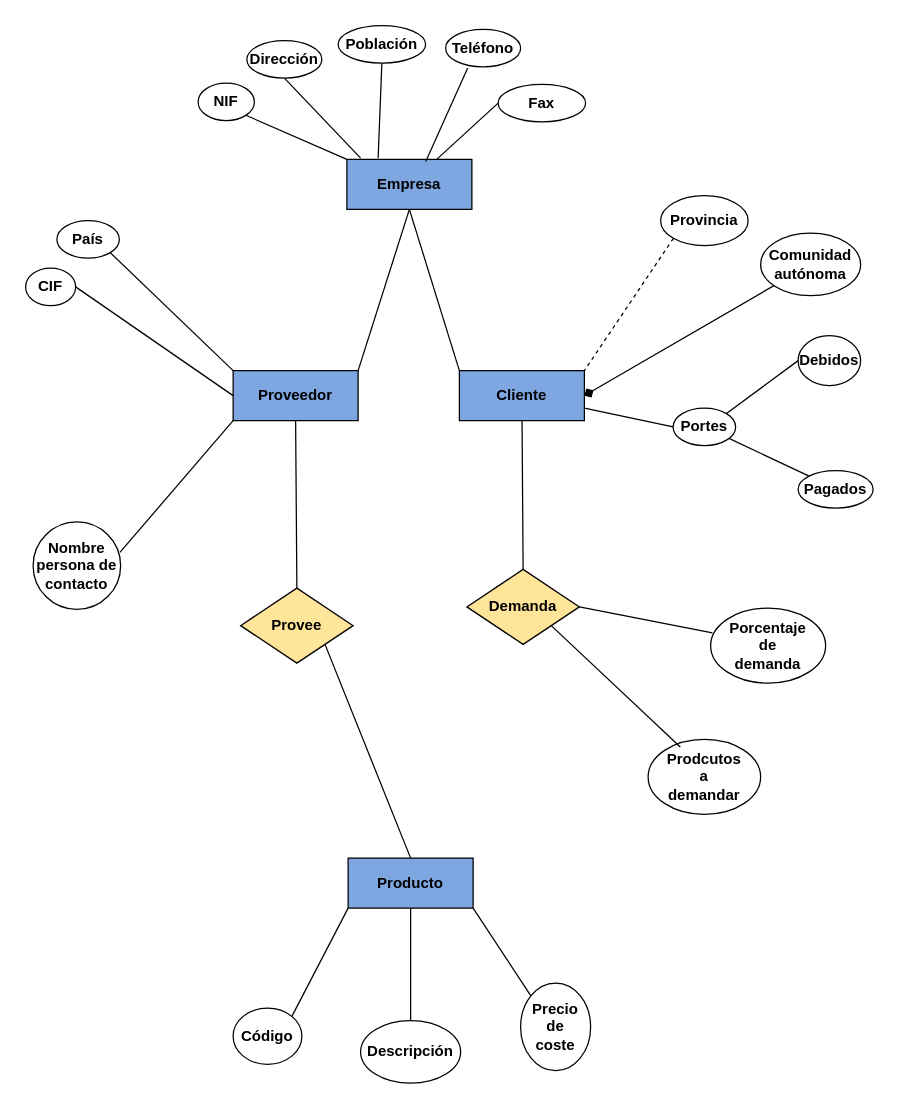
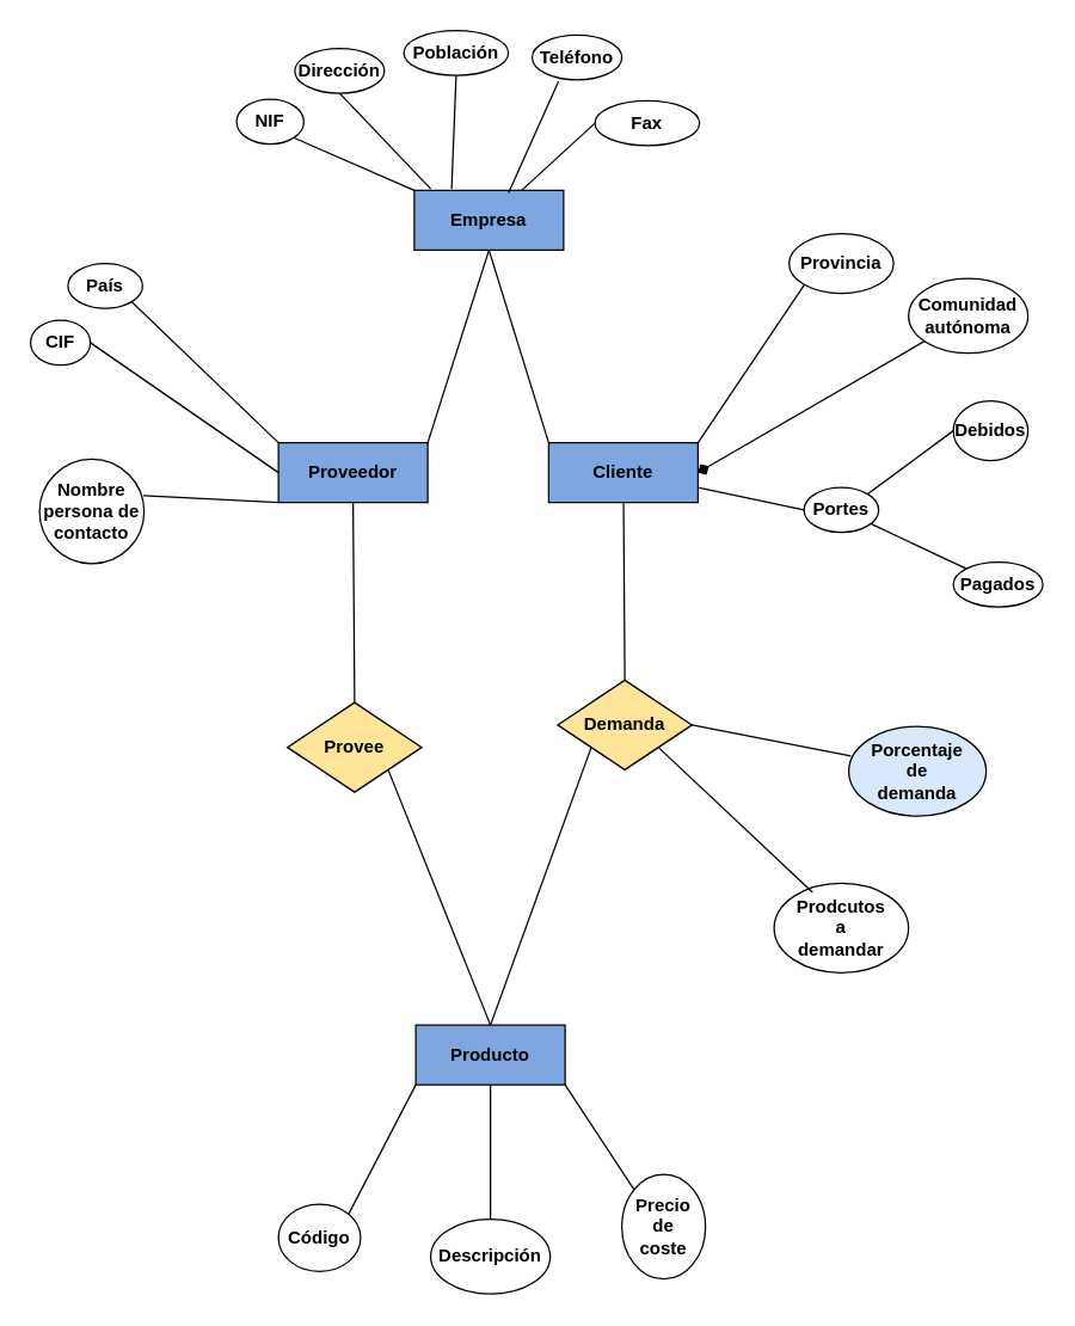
  <mxCell id="0" />
  <mxCell id="1" parent="0" />
  <mxCell id="2" value="&lt;b&gt;Empresa&lt;/b&gt;" style="whiteSpace=wrap;html=1;align=center;fillColor=#7EA6E0;" vertex="1" parent="1"><mxGeometry x="277" y="127" width="100" height="40" as="geometry" /></mxCell>
  <mxCell id="3" value="&lt;b&gt;Proveedor&lt;/b&gt;" style="whiteSpace=wrap;html=1;align=center;fillColor=#7EA6E0;" vertex="1" parent="1"><mxGeometry x="186" y="296" width="100" height="40" as="geometry" /></mxCell>
  <mxCell id="4" value="&lt;div&gt;&lt;b&gt;Cliente&lt;br&gt;&lt;/b&gt;&lt;/div&gt;" style="whiteSpace=wrap;html=1;align=center;fillColor=#7EA6E0;" vertex="1" parent="1"><mxGeometry x="367" y="296" width="100" height="40" as="geometry" /></mxCell>
  <mxCell id="5" value="&lt;b&gt;NIF&lt;/b&gt;" style="ellipse;whiteSpace=wrap;html=1;" vertex="1" parent="1"><mxGeometry x="158" y="66" width="45" height="30" as="geometry" /></mxCell>
  <mxCell id="6" value="&lt;b&gt;Dirección&lt;/b&gt;" style="ellipse;whiteSpace=wrap;html=1;" vertex="1" parent="1"><mxGeometry x="197" y="32" width="60" height="30" as="geometry" /></mxCell>
  <mxCell id="7" value="&lt;b&gt;Población&lt;/b&gt;" style="ellipse;whiteSpace=wrap;html=1;" vertex="1" parent="1"><mxGeometry x="270" y="20" width="70" height="30" as="geometry" /></mxCell>
  <mxCell id="8" value="&lt;b&gt;Teléfono&lt;/b&gt;" style="ellipse;whiteSpace=wrap;html=1;" vertex="1" parent="1"><mxGeometry x="356" y="23" width="60" height="30" as="geometry" /></mxCell>
  <mxCell id="9" value="&lt;b&gt;Fax&lt;/b&gt;" style="ellipse;whiteSpace=wrap;html=1;" vertex="1" parent="1"><mxGeometry x="398" y="67" width="70" height="30" as="geometry" /></mxCell>
  <mxCell id="10" value="" style="endArrow=none;html=1;rounded=0;entryX=0;entryY=0.5;entryDx=0;entryDy=0;" edge="1" parent="1" source="2" target="9"><mxGeometry width="50" height="50" relative="1" as="geometry"><mxPoint x="458" y="306" as="sourcePoint" /><mxPoint x="508" y="256" as="targetPoint" /></mxGeometry></mxCell>
  <mxCell id="11" value="" style="endArrow=none;html=1;rounded=0;exitX=0.631;exitY=0.041;exitDx=0;exitDy=0;exitPerimeter=0;entryX=0.294;entryY=1.029;entryDx=0;entryDy=0;entryPerimeter=0;" edge="1" parent="1" source="2" target="8"><mxGeometry width="50" height="50" relative="1" as="geometry"><mxPoint x="428" y="126" as="sourcePoint" /><mxPoint x="368" y="51" as="targetPoint" /><Array as="points" /></mxGeometry></mxCell>
  <mxCell id="12" value="" style="endArrow=none;html=1;rounded=0;entryX=0.5;entryY=1;entryDx=0;entryDy=0;" edge="1" parent="1" target="7"><mxGeometry width="50" height="50" relative="1" as="geometry"><mxPoint x="302" y="126" as="sourcePoint" /><mxPoint x="485" y="105" as="targetPoint" /></mxGeometry></mxCell>
  <mxCell id="13" value="" style="endArrow=none;html=1;rounded=0;entryX=0.5;entryY=1;entryDx=0;entryDy=0;" edge="1" parent="1" target="6"><mxGeometry width="50" height="50" relative="1" as="geometry"><mxPoint x="288" y="126" as="sourcePoint" /><mxPoint x="495" y="115" as="targetPoint" /><Array as="points" /></mxGeometry></mxCell>
  <mxCell id="14" value="" style="endArrow=none;html=1;rounded=0;entryX=1;entryY=1;entryDx=0;entryDy=0;exitX=0;exitY=0;exitDx=0;exitDy=0;" edge="1" parent="1" source="2" target="5"><mxGeometry width="50" height="50" relative="1" as="geometry"><mxPoint x="473" y="167" as="sourcePoint" /><mxPoint x="505" y="125" as="targetPoint" /></mxGeometry></mxCell>
  <mxCell id="15" value="&lt;b&gt;Provincia&lt;/b&gt;" style="ellipse;whiteSpace=wrap;html=1;" vertex="1" parent="1"><mxGeometry x="528" y="156" width="70" height="40" as="geometry" /></mxCell>
  <mxCell id="16" value="&lt;div&gt;&lt;b&gt;Comunidad&lt;/b&gt;&lt;/div&gt;&lt;div&gt;&lt;b&gt;autónoma&lt;br&gt;&lt;/b&gt;&lt;/div&gt;" style="ellipse;whiteSpace=wrap;html=1;" vertex="1" parent="1"><mxGeometry x="608" y="186" width="80" height="50" as="geometry" /></mxCell>
  <mxCell id="17" value="&lt;b&gt;Portes&lt;/b&gt;" style="ellipse;whiteSpace=wrap;html=1;" vertex="1" parent="1"><mxGeometry x="538" y="326" width="50" height="30" as="geometry" /></mxCell>
  <mxCell id="18" value="&lt;b&gt;Debidos&lt;/b&gt;" style="ellipse;whiteSpace=wrap;html=1;" vertex="1" parent="1"><mxGeometry x="638" y="268" width="50" height="40" as="geometry" /></mxCell>
  <mxCell id="19" value="&lt;b&gt;Pagados&lt;/b&gt;" style="ellipse;whiteSpace=wrap;html=1;" vertex="1" parent="1"><mxGeometry x="638" y="376" width="60" height="30" as="geometry" /></mxCell>
  <mxCell id="20" value="" style="endArrow=none;html=1;rounded=0;entryX=0;entryY=0;entryDx=0;entryDy=0;" edge="1" parent="1" source="17" target="19"><mxGeometry width="50" height="50" relative="1" as="geometry"><mxPoint x="378" y="137" as="sourcePoint" /><mxPoint x="336" y="102" as="targetPoint" /><Array as="points" /></mxGeometry></mxCell>
  <mxCell id="21" value="" style="endArrow=none;html=1;rounded=0;entryX=0;entryY=0.5;entryDx=0;entryDy=0;exitX=1;exitY=0;exitDx=0;exitDy=0;" edge="1" parent="1" source="17" target="18"><mxGeometry width="50" height="50" relative="1" as="geometry"><mxPoint x="588" y="316" as="sourcePoint" /><mxPoint x="673" y="326" as="targetPoint" /><Array as="points" /></mxGeometry></mxCell>
  <mxCell id="22" value="" style="endArrow=none;html=1;rounded=0;entryX=0;entryY=0.5;entryDx=0;entryDy=0;exitX=1;exitY=0.75;exitDx=0;exitDy=0;" edge="1" parent="1" source="4" target="17"><mxGeometry width="50" height="50" relative="1" as="geometry"><mxPoint x="713" y="312" as="sourcePoint" /><mxPoint x="683" y="336" as="targetPoint" /><Array as="points" /></mxGeometry></mxCell>
  <mxCell id="23" value="" style="endArrow=diamond;html=1;rounded=0;entryX=1;entryY=0.5;entryDx=0;entryDy=0;" edge="1" parent="1" source="16" target="4"><mxGeometry width="50" height="50" relative="1" as="geometry"><mxPoint x="723" y="322" as="sourcePoint" /><mxPoint x="693" y="346" as="targetPoint" /><Array as="points" /></mxGeometry></mxCell>
- <mxCell id="24" value="" style="endArrow=none;html=1;rounded=0;entryX=1;entryY=0;entryDx=0;entryDy=0;exitX=0;exitY=1;exitDx=0;exitDy=0;dashed=1;" edge="1" parent="1" source="15" target="4"><mxGeometry width="50" height="50" relative="1" as="geometry"><mxPoint x="733" y="332" as="sourcePoint" /><mxPoint x="703" y="356" as="targetPoint" /><Array as="points" /></mxGeometry></mxCell>
+ <mxCell id="24" value="" style="endArrow=none;html=1;rounded=0;entryX=1;entryY=0;entryDx=0;entryDy=0;exitX=0;exitY=1;exitDx=0;exitDy=0;" edge="1" parent="1" source="15" target="4"><mxGeometry width="50" height="50" relative="1" as="geometry"><mxPoint x="733" y="332" as="sourcePoint" /><mxPoint x="703" y="356" as="targetPoint" /><Array as="points" /></mxGeometry></mxCell>
  <mxCell id="25" value="&lt;b&gt;País&lt;/b&gt;" style="ellipse;whiteSpace=wrap;html=1;" vertex="1" parent="1"><mxGeometry x="45" y="176" width="50" height="30" as="geometry" /></mxCell>
  <mxCell id="26" value="&lt;b&gt;CIF&lt;/b&gt;" style="ellipse;whiteSpace=wrap;html=1;" vertex="1" parent="1"><mxGeometry x="20" y="214" width="40" height="30" as="geometry" /></mxCell>
- <mxCell id="27" value="&lt;b&gt;Nombre persona de contacto&lt;/b&gt;" style="ellipse;whiteSpace=wrap;html=1;" vertex="1" parent="1"><mxGeometry x="26" y="417" width="70" height="70" as="geometry" /></mxCell>
+ <mxCell id="27" value="&lt;b&gt;Nombre persona de contacto&lt;/b&gt;" style="ellipse;whiteSpace=wrap;html=1;" vertex="1" parent="1"><mxGeometry x="26" y="307" width="70" height="70" as="geometry" /></mxCell>
  <mxCell id="28" style="edgeStyle=orthogonalEdgeStyle;rounded=0;orthogonalLoop=1;jettySize=auto;html=1;exitX=0.5;exitY=1;exitDx=0;exitDy=0;" edge="1" parent="1" source="15" target="15"><mxGeometry relative="1" as="geometry" /></mxCell>
  <mxCell id="29" value="" style="endArrow=none;html=1;rounded=0;entryX=1;entryY=1;entryDx=0;entryDy=0;exitX=0;exitY=0;exitDx=0;exitDy=0;" edge="1" parent="1" source="3" target="25"><mxGeometry width="50" height="50" relative="1" as="geometry"><mxPoint x="302" y="137" as="sourcePoint" /><mxPoint x="237" y="91" as="targetPoint" /></mxGeometry></mxCell>
  <mxCell id="30" value="" style="endArrow=none;html=1;rounded=0;entryX=1;entryY=0.5;entryDx=0;entryDy=0;exitX=0;exitY=0.5;exitDx=0;exitDy=0;" edge="1" parent="1" source="3" target="26"><mxGeometry width="50" height="50" relative="1" as="geometry"><mxPoint x="302" y="137" as="sourcePoint" /><mxPoint x="237" y="91" as="targetPoint" /></mxGeometry></mxCell>
  <mxCell id="31" value="" style="endArrow=none;html=1;rounded=0;entryX=0.992;entryY=0.349;entryDx=0;entryDy=0;exitX=0;exitY=1;exitDx=0;exitDy=0;entryPerimeter=0;" edge="1" parent="1" source="3" target="27"><mxGeometry width="50" height="50" relative="1" as="geometry"><mxPoint x="312" y="147" as="sourcePoint" /><mxPoint x="247" y="101" as="targetPoint" /></mxGeometry></mxCell>
  <mxCell id="32" value="&lt;b&gt;Producto&lt;/b&gt;" style="whiteSpace=wrap;html=1;align=center;fillColor=#7EA6E0;" vertex="1" parent="1"><mxGeometry x="278" y="686" width="100" height="40" as="geometry" /></mxCell>
  <mxCell id="33" value="&lt;b&gt;Demanda&lt;/b&gt;" style="rhombus;whiteSpace=wrap;html=1;fillColor=#FFE599;" vertex="1" parent="1"><mxGeometry x="373" y="455" width="90" height="60" as="geometry" /></mxCell>
  <mxCell id="34" value="&lt;b&gt;Provee&lt;/b&gt;" style="rhombus;whiteSpace=wrap;html=1;fillColor=#FFE599;" vertex="1" parent="1"><mxGeometry x="192" y="470" width="90" height="60" as="geometry" /></mxCell>
  <mxCell id="35" value="" style="endArrow=none;html=1;rounded=0;exitX=1;exitY=1;exitDx=0;exitDy=0;entryX=0.5;entryY=0;entryDx=0;entryDy=0;" edge="1" parent="1" source="34" target="32"><mxGeometry width="50" height="50" relative="1" as="geometry"><mxPoint x="348" y="246" as="sourcePoint" /><mxPoint x="398" y="196" as="targetPoint" /></mxGeometry></mxCell>
+ <mxCell id="36" value="" style="endArrow=none;html=1;rounded=0;exitX=0;exitY=1;exitDx=0;exitDy=0;entryX=0.5;entryY=0;entryDx=0;entryDy=0;" edge="1" parent="1" source="33" target="32"><mxGeometry width="50" height="50" relative="1" as="geometry"><mxPoint x="348" y="246" as="sourcePoint" /><mxPoint x="398" y="196" as="targetPoint" /></mxGeometry></mxCell>
  <mxCell id="37" value="" style="endArrow=none;html=1;rounded=0;exitX=0.5;exitY=1;exitDx=0;exitDy=0;entryX=0.5;entryY=0;entryDx=0;entryDy=0;" edge="1" parent="1" source="3" target="34"><mxGeometry width="50" height="50" relative="1" as="geometry"><mxPoint x="348" y="246" as="sourcePoint" /><mxPoint x="398" y="196" as="targetPoint" /></mxGeometry></mxCell>
  <mxCell id="38" value="" style="endArrow=none;html=1;rounded=0;exitX=0.5;exitY=0;exitDx=0;exitDy=0;" edge="1" parent="1" source="33" target="4"><mxGeometry width="50" height="50" relative="1" as="geometry"><mxPoint x="348" y="246" as="sourcePoint" /><mxPoint x="398" y="196" as="targetPoint" /></mxGeometry></mxCell>
  <mxCell id="39" value="&lt;b&gt;Código&lt;/b&gt;" style="ellipse;whiteSpace=wrap;html=1;" vertex="1" parent="1"><mxGeometry x="186" y="806" width="55" height="45" as="geometry" /></mxCell>
  <mxCell id="40" value="&lt;b&gt;Descripción&lt;/b&gt;" style="ellipse;whiteSpace=wrap;html=1;" vertex="1" parent="1"><mxGeometry x="288" y="816" width="80" height="50" as="geometry" /></mxCell>
  <mxCell id="41" value="&lt;div&gt;&lt;b&gt;Precio&lt;/b&gt;&lt;/div&gt;&lt;div&gt;&lt;b&gt;de&lt;/b&gt;&lt;/div&gt;&lt;div&gt;&lt;b&gt;coste&lt;br&gt;&lt;/b&gt;&lt;/div&gt;" style="ellipse;whiteSpace=wrap;html=1;" vertex="1" parent="1"><mxGeometry x="416" y="786" width="56" height="70" as="geometry" /></mxCell>
  <mxCell id="42" value="" style="endArrow=none;html=1;rounded=0;exitX=1;exitY=0;exitDx=0;exitDy=0;entryX=0;entryY=1;entryDx=0;entryDy=0;" edge="1" parent="1" source="39" target="32"><mxGeometry width="50" height="50" relative="1" as="geometry"><mxPoint x="348" y="246" as="sourcePoint" /><mxPoint x="398" y="196" as="targetPoint" /></mxGeometry></mxCell>
  <mxCell id="43" value="" style="endArrow=none;html=1;rounded=0;entryX=0.5;entryY=1;entryDx=0;entryDy=0;exitX=0.5;exitY=0;exitDx=0;exitDy=0;" edge="1" parent="1" source="40" target="32"><mxGeometry width="50" height="50" relative="1" as="geometry"><mxPoint x="337" y="816" as="sourcePoint" /><mxPoint x="398" y="196" as="targetPoint" /></mxGeometry></mxCell>
  <mxCell id="44" value="" style="endArrow=none;html=1;rounded=0;entryX=1;entryY=1;entryDx=0;entryDy=0;exitX=0;exitY=0;exitDx=0;exitDy=0;" edge="1" parent="1" source="41" target="32"><mxGeometry width="50" height="50" relative="1" as="geometry"><mxPoint x="434" y="486" as="sourcePoint" /><mxPoint x="398" y="196" as="targetPoint" /></mxGeometry></mxCell>
  <mxCell id="45" value="" style="endArrow=none;html=1;rounded=0;entryX=0.5;entryY=1;entryDx=0;entryDy=0;exitX=1;exitY=0;exitDx=0;exitDy=0;" edge="1" parent="1" source="3" target="2"><mxGeometry width="50" height="50" relative="1" as="geometry"><mxPoint x="328" y="316" as="sourcePoint" /><mxPoint x="378" y="266" as="targetPoint" /></mxGeometry></mxCell>
  <mxCell id="46" value="" style="endArrow=none;html=1;rounded=0;exitX=0;exitY=0;exitDx=0;exitDy=0;entryX=0.5;entryY=1;entryDx=0;entryDy=0;" edge="1" parent="1" source="4" target="2"><mxGeometry width="50" height="50" relative="1" as="geometry"><mxPoint x="218" y="256" as="sourcePoint" /><mxPoint x="368" y="166" as="targetPoint" /></mxGeometry></mxCell>
- <mxCell id="47" value="&lt;div&gt;&lt;b&gt;Porcentaje&lt;/b&gt;&lt;/div&gt;&lt;div&gt;&lt;b&gt;de&lt;/b&gt;&lt;/div&gt;&lt;div&gt;&lt;b&gt;demanda&lt;br&gt;&lt;/b&gt;&lt;/div&gt;" style="ellipse;whiteSpace=wrap;html=1;" vertex="1" parent="1"><mxGeometry x="568" y="486" width="92" height="60" as="geometry" /></mxCell>
+ <mxCell id="47" value="&lt;div&gt;&lt;b&gt;Porcentaje&lt;/b&gt;&lt;/div&gt;&lt;div&gt;&lt;b&gt;de&lt;/b&gt;&lt;/div&gt;&lt;div&gt;&lt;b&gt;demanda&lt;br&gt;&lt;/b&gt;&lt;/div&gt;" style="ellipse;whiteSpace=wrap;html=1;fillColor=#dae8fc;" vertex="1" parent="1"><mxGeometry x="568" y="486" width="92" height="60" as="geometry" /></mxCell>
  <mxCell id="48" value="&lt;div&gt;&lt;b&gt;Prodcutos&lt;/b&gt;&lt;/div&gt;&lt;div&gt;&lt;b&gt;a&lt;/b&gt;&lt;/div&gt;&lt;div&gt;&lt;b&gt;demandar&lt;br&gt;&lt;/b&gt;&lt;/div&gt;" style="ellipse;whiteSpace=wrap;html=1;" vertex="1" parent="1"><mxGeometry x="518" y="591" width="90" height="60" as="geometry" /></mxCell>
  <mxCell id="49" value="" style="endArrow=none;html=1;rounded=0;entryX=0.016;entryY=0.329;entryDx=0;entryDy=0;entryPerimeter=0;exitX=1;exitY=0.5;exitDx=0;exitDy=0;" edge="1" parent="1" source="33" target="47"><mxGeometry width="50" height="50" relative="1" as="geometry"><mxPoint x="318" y="486" as="sourcePoint" /><mxPoint x="368" y="436" as="targetPoint" /></mxGeometry></mxCell>
  <mxCell id="50" value="" style="endArrow=none;html=1;rounded=0;entryX=0.286;entryY=0.102;entryDx=0;entryDy=0;entryPerimeter=0;exitX=1;exitY=1;exitDx=0;exitDy=0;" edge="1" parent="1" source="33" target="48"><mxGeometry width="50" height="50" relative="1" as="geometry"><mxPoint x="318" y="486" as="sourcePoint" /><mxPoint x="368" y="436" as="targetPoint" /></mxGeometry></mxCell>
